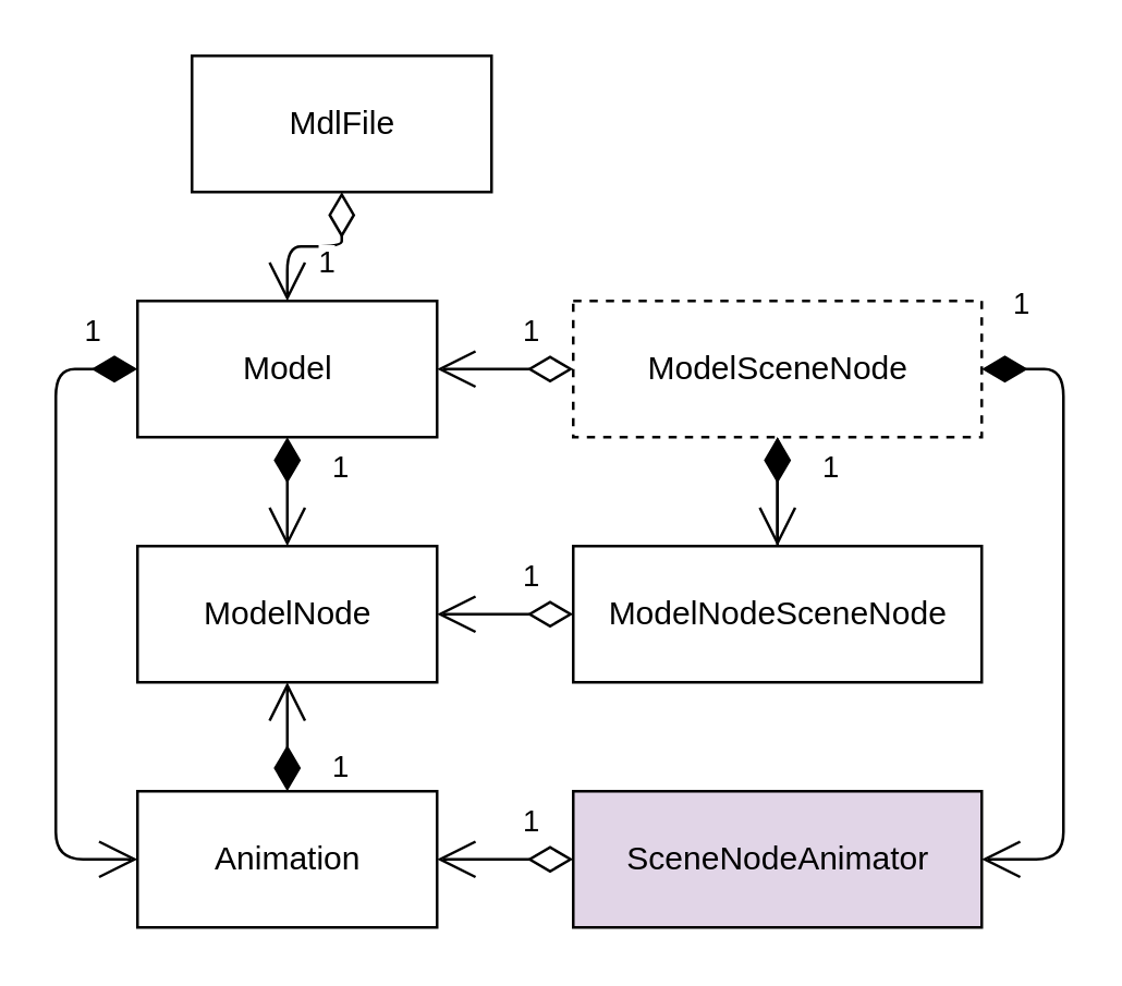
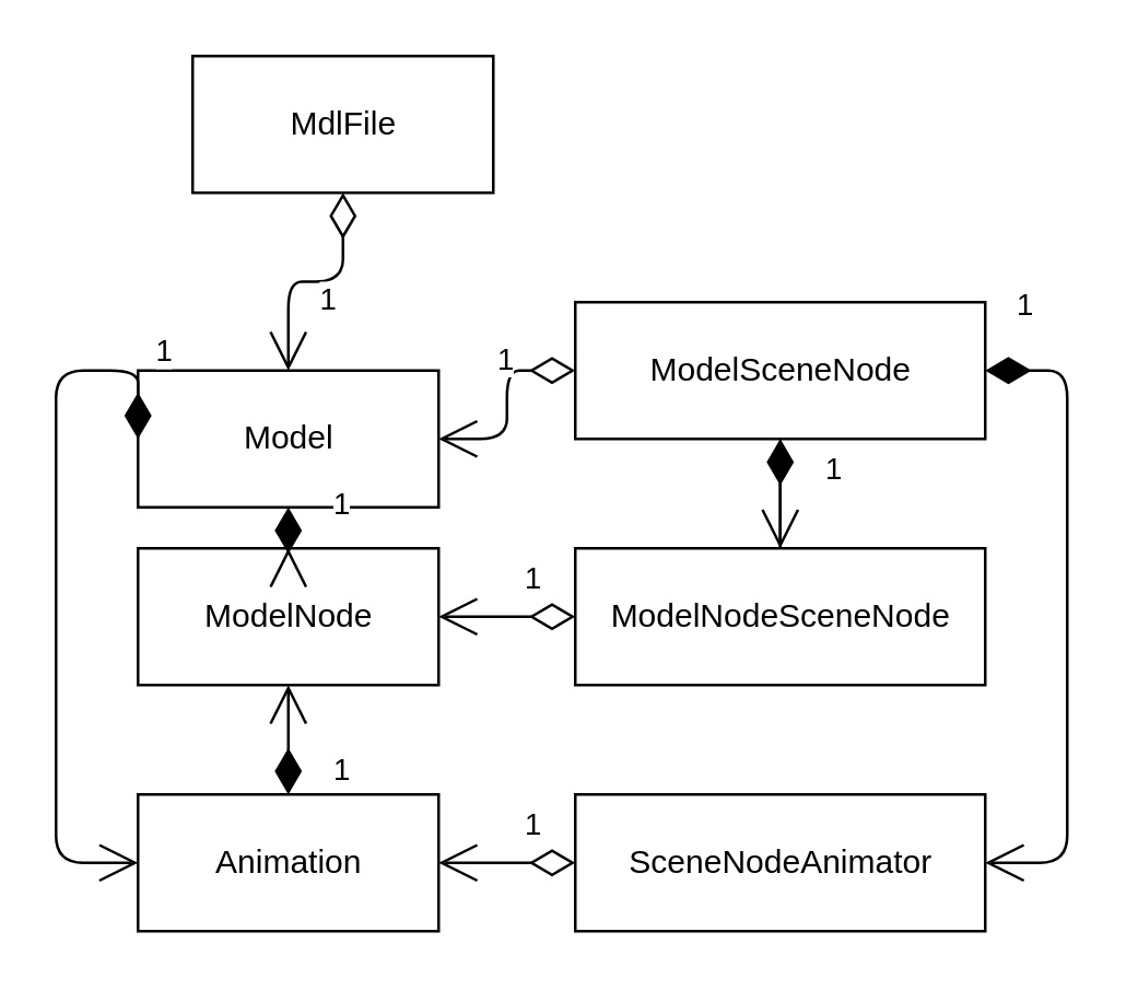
  <mxCell id="0" />
  <mxCell id="1" parent="0" />
  <mxCell id="2" value="MdlFile" style="html=1;" vertex="1" parent="1"><mxGeometry x="70" y="20" width="110" height="50" as="geometry" /></mxCell>
- <mxCell id="3" value="Model" style="html=1;" vertex="1" parent="1"><mxGeometry x="50" y="110" width="110" height="50" as="geometry" /></mxCell>
+ <mxCell id="3" value="Model" style="html=1;" vertex="1" parent="1"><mxGeometry x="50" y="135" width="110" height="50" as="geometry" /></mxCell>
  <mxCell id="4" value="ModelNode" style="html=1;" vertex="1" parent="1"><mxGeometry x="50" y="200" width="110" height="50" as="geometry" /></mxCell>
  <mxCell id="5" value="Animation" style="html=1;" vertex="1" parent="1"><mxGeometry x="50" y="290" width="110" height="50" as="geometry" /></mxCell>
- <mxCell id="6" value="ModelSceneNode" style="html=1;dashed=1;" vertex="1" parent="1"><mxGeometry x="210" y="110" width="150" height="50" as="geometry" /></mxCell>
+ <mxCell id="6" value="ModelSceneNode" style="html=1;" vertex="1" parent="1"><mxGeometry x="210" y="110" width="150" height="50" as="geometry" /></mxCell>
  <mxCell id="7" value="" style="edgeStyle=orthogonalEdgeStyle;rounded=0;orthogonalLoop=1;jettySize=auto;html=1;" edge="1" parent="1" source="8" target="6"><mxGeometry relative="1" as="geometry" /></mxCell>
  <mxCell id="8" value="ModelNodeSceneNode" style="html=1;" vertex="1" parent="1"><mxGeometry x="210" y="200" width="150" height="50" as="geometry" /></mxCell>
- <mxCell id="9" value="SceneNodeAnimator" style="html=1;fillColor=#e1d5e7;" vertex="1" parent="1"><mxGeometry x="210" y="290" width="150" height="50" as="geometry" /></mxCell>
+ <mxCell id="9" value="SceneNodeAnimator" style="html=1;" vertex="1" parent="1"><mxGeometry x="210" y="290" width="150" height="50" as="geometry" /></mxCell>
  <mxCell id="10" value="1" style="endArrow=open;html=1;endSize=12;startArrow=diamondThin;startSize=14;startFill=1;edgeStyle=orthogonalEdgeStyle;align=left;verticalAlign=bottom;exitX=0.5;exitY=1;exitDx=0;exitDy=0;entryX=0.5;entryY=0;entryDx=0;entryDy=0;" edge="1" parent="1" source="3" target="4"><mxGeometry y="15" relative="1" as="geometry"><mxPoint x="240" y="400" as="sourcePoint" /><mxPoint x="400" y="400" as="targetPoint" /><mxPoint as="offset" /></mxGeometry></mxCell>
  <mxCell id="11" value="1" style="endArrow=open;html=1;endSize=12;startArrow=diamondThin;startSize=14;startFill=1;edgeStyle=orthogonalEdgeStyle;align=left;verticalAlign=bottom;exitX=0;exitY=0.5;exitDx=0;exitDy=0;entryX=0;entryY=0.5;entryDx=0;entryDy=0;" edge="1" parent="1" source="3" target="5"><mxGeometry x="-0.826" y="-5" relative="1" as="geometry"><mxPoint x="210" y="400" as="sourcePoint" /><mxPoint x="0" y="330" as="targetPoint" /><Array as="points"><mxPoint x="20" y="135" /><mxPoint x="20" y="315" /></Array><mxPoint as="offset" /></mxGeometry></mxCell>
  <mxCell id="12" value="1" style="endArrow=open;html=1;endSize=12;startArrow=diamondThin;startSize=14;startFill=1;edgeStyle=orthogonalEdgeStyle;align=left;verticalAlign=bottom;exitX=0.5;exitY=0;exitDx=0;exitDy=0;entryX=0.5;entryY=1;entryDx=0;entryDy=0;" edge="1" parent="1" source="5" target="4"><mxGeometry x="-1" y="-15" relative="1" as="geometry"><mxPoint x="190" y="300" as="sourcePoint" /><mxPoint x="350" y="300" as="targetPoint" /><mxPoint as="offset" /></mxGeometry></mxCell>
  <mxCell id="13" value="1" style="endArrow=open;html=1;endSize=12;startArrow=diamondThin;startSize=14;startFill=0;edgeStyle=orthogonalEdgeStyle;align=left;verticalAlign=bottom;exitX=0.5;exitY=1;exitDx=0;exitDy=0;entryX=0.5;entryY=0;entryDx=0;entryDy=0;" edge="1" parent="1" source="2" target="3"><mxGeometry y="15" relative="1" as="geometry"><mxPoint x="170" y="190" as="sourcePoint" /><mxPoint x="330" y="190" as="targetPoint" /><mxPoint as="offset" /></mxGeometry></mxCell>
  <mxCell id="14" value="1" style="endArrow=open;html=1;endSize=12;startArrow=diamondThin;startSize=14;startFill=0;edgeStyle=orthogonalEdgeStyle;align=left;verticalAlign=bottom;exitX=0;exitY=0.5;exitDx=0;exitDy=0;entryX=1;entryY=0.5;entryDx=0;entryDy=0;" edge="1" parent="1" source="8" target="4"><mxGeometry x="-0.2" y="-5" relative="1" as="geometry"><mxPoint x="190" y="400" as="sourcePoint" /><mxPoint x="350" y="400" as="targetPoint" /><mxPoint as="offset" /></mxGeometry></mxCell>
  <mxCell id="15" value="1" style="endArrow=open;html=1;endSize=12;startArrow=diamondThin;startSize=14;startFill=0;edgeStyle=orthogonalEdgeStyle;align=left;verticalAlign=bottom;exitX=0;exitY=0.5;exitDx=0;exitDy=0;entryX=1;entryY=0.5;entryDx=0;entryDy=0;" edge="1" parent="1" source="6" target="3"><mxGeometry x="-0.2" y="-5" relative="1" as="geometry"><mxPoint x="180" y="70" as="sourcePoint" /><mxPoint x="340" y="70" as="targetPoint" /><mxPoint as="offset" /></mxGeometry></mxCell>
  <mxCell id="16" value="1" style="endArrow=open;html=1;endSize=12;startArrow=diamondThin;startSize=14;startFill=1;edgeStyle=orthogonalEdgeStyle;align=left;verticalAlign=bottom;exitX=0.5;exitY=1;exitDx=0;exitDy=0;entryX=0.5;entryY=0;entryDx=0;entryDy=0;" edge="1" parent="1" source="6" target="8"><mxGeometry y="15" relative="1" as="geometry"><mxPoint x="310" y="260" as="sourcePoint" /><mxPoint x="470" y="260" as="targetPoint" /><mxPoint as="offset" /></mxGeometry></mxCell>
  <mxCell id="17" value="1" style="endArrow=open;html=1;endSize=12;startArrow=diamondThin;startSize=14;startFill=1;edgeStyle=orthogonalEdgeStyle;align=left;verticalAlign=bottom;exitX=1;exitY=0.5;exitDx=0;exitDy=0;entryX=1;entryY=0.5;entryDx=0;entryDy=0;" edge="1" parent="1" source="6" target="9"><mxGeometry x="-0.917" y="15" relative="1" as="geometry"><mxPoint x="570" y="270" as="sourcePoint" /><mxPoint x="730" y="270" as="targetPoint" /><Array as="points"><mxPoint x="390" y="135" /><mxPoint x="390" y="315" /></Array><mxPoint as="offset" /></mxGeometry></mxCell>
  <mxCell id="18" value="1" style="endArrow=open;html=1;endSize=12;startArrow=diamondThin;startSize=14;startFill=0;edgeStyle=orthogonalEdgeStyle;align=left;verticalAlign=bottom;exitX=0;exitY=0.5;exitDx=0;exitDy=0;entryX=1;entryY=0.5;entryDx=0;entryDy=0;" edge="1" parent="1" source="9" target="5"><mxGeometry x="-0.2" y="-5" relative="1" as="geometry"><mxPoint x="130" y="420" as="sourcePoint" /><mxPoint x="290" y="420" as="targetPoint" /><mxPoint as="offset" /></mxGeometry></mxCell>
